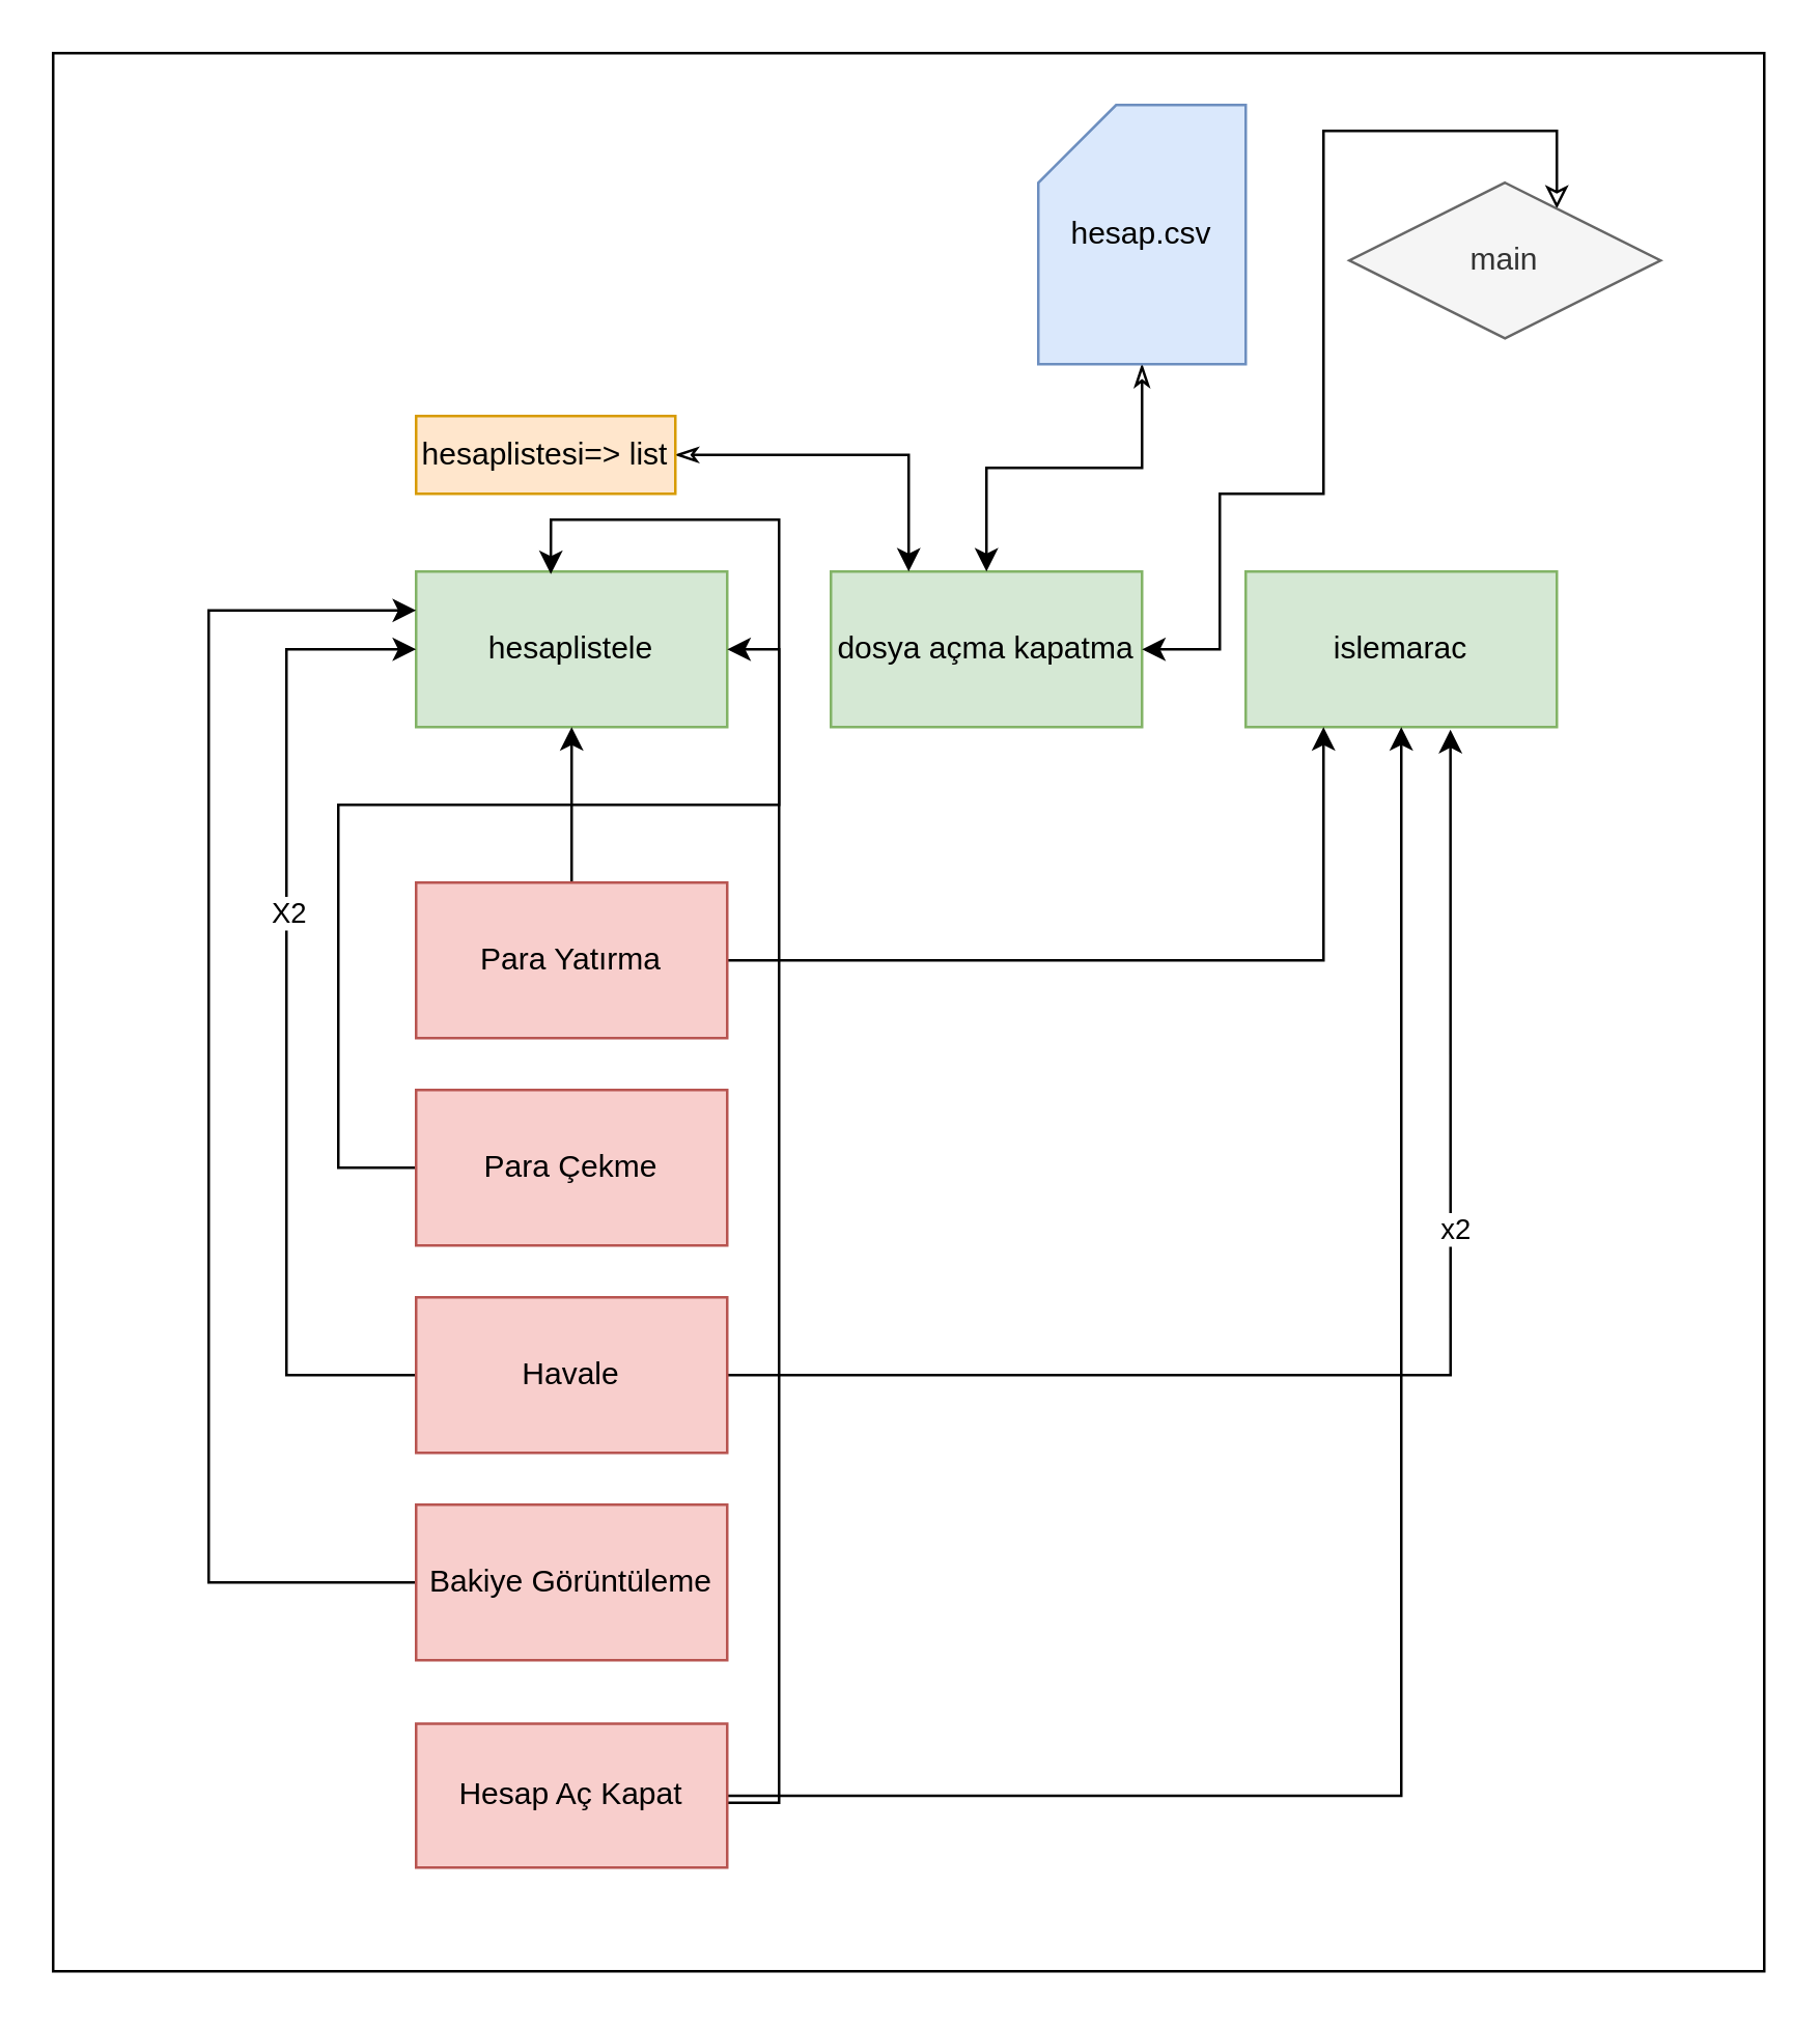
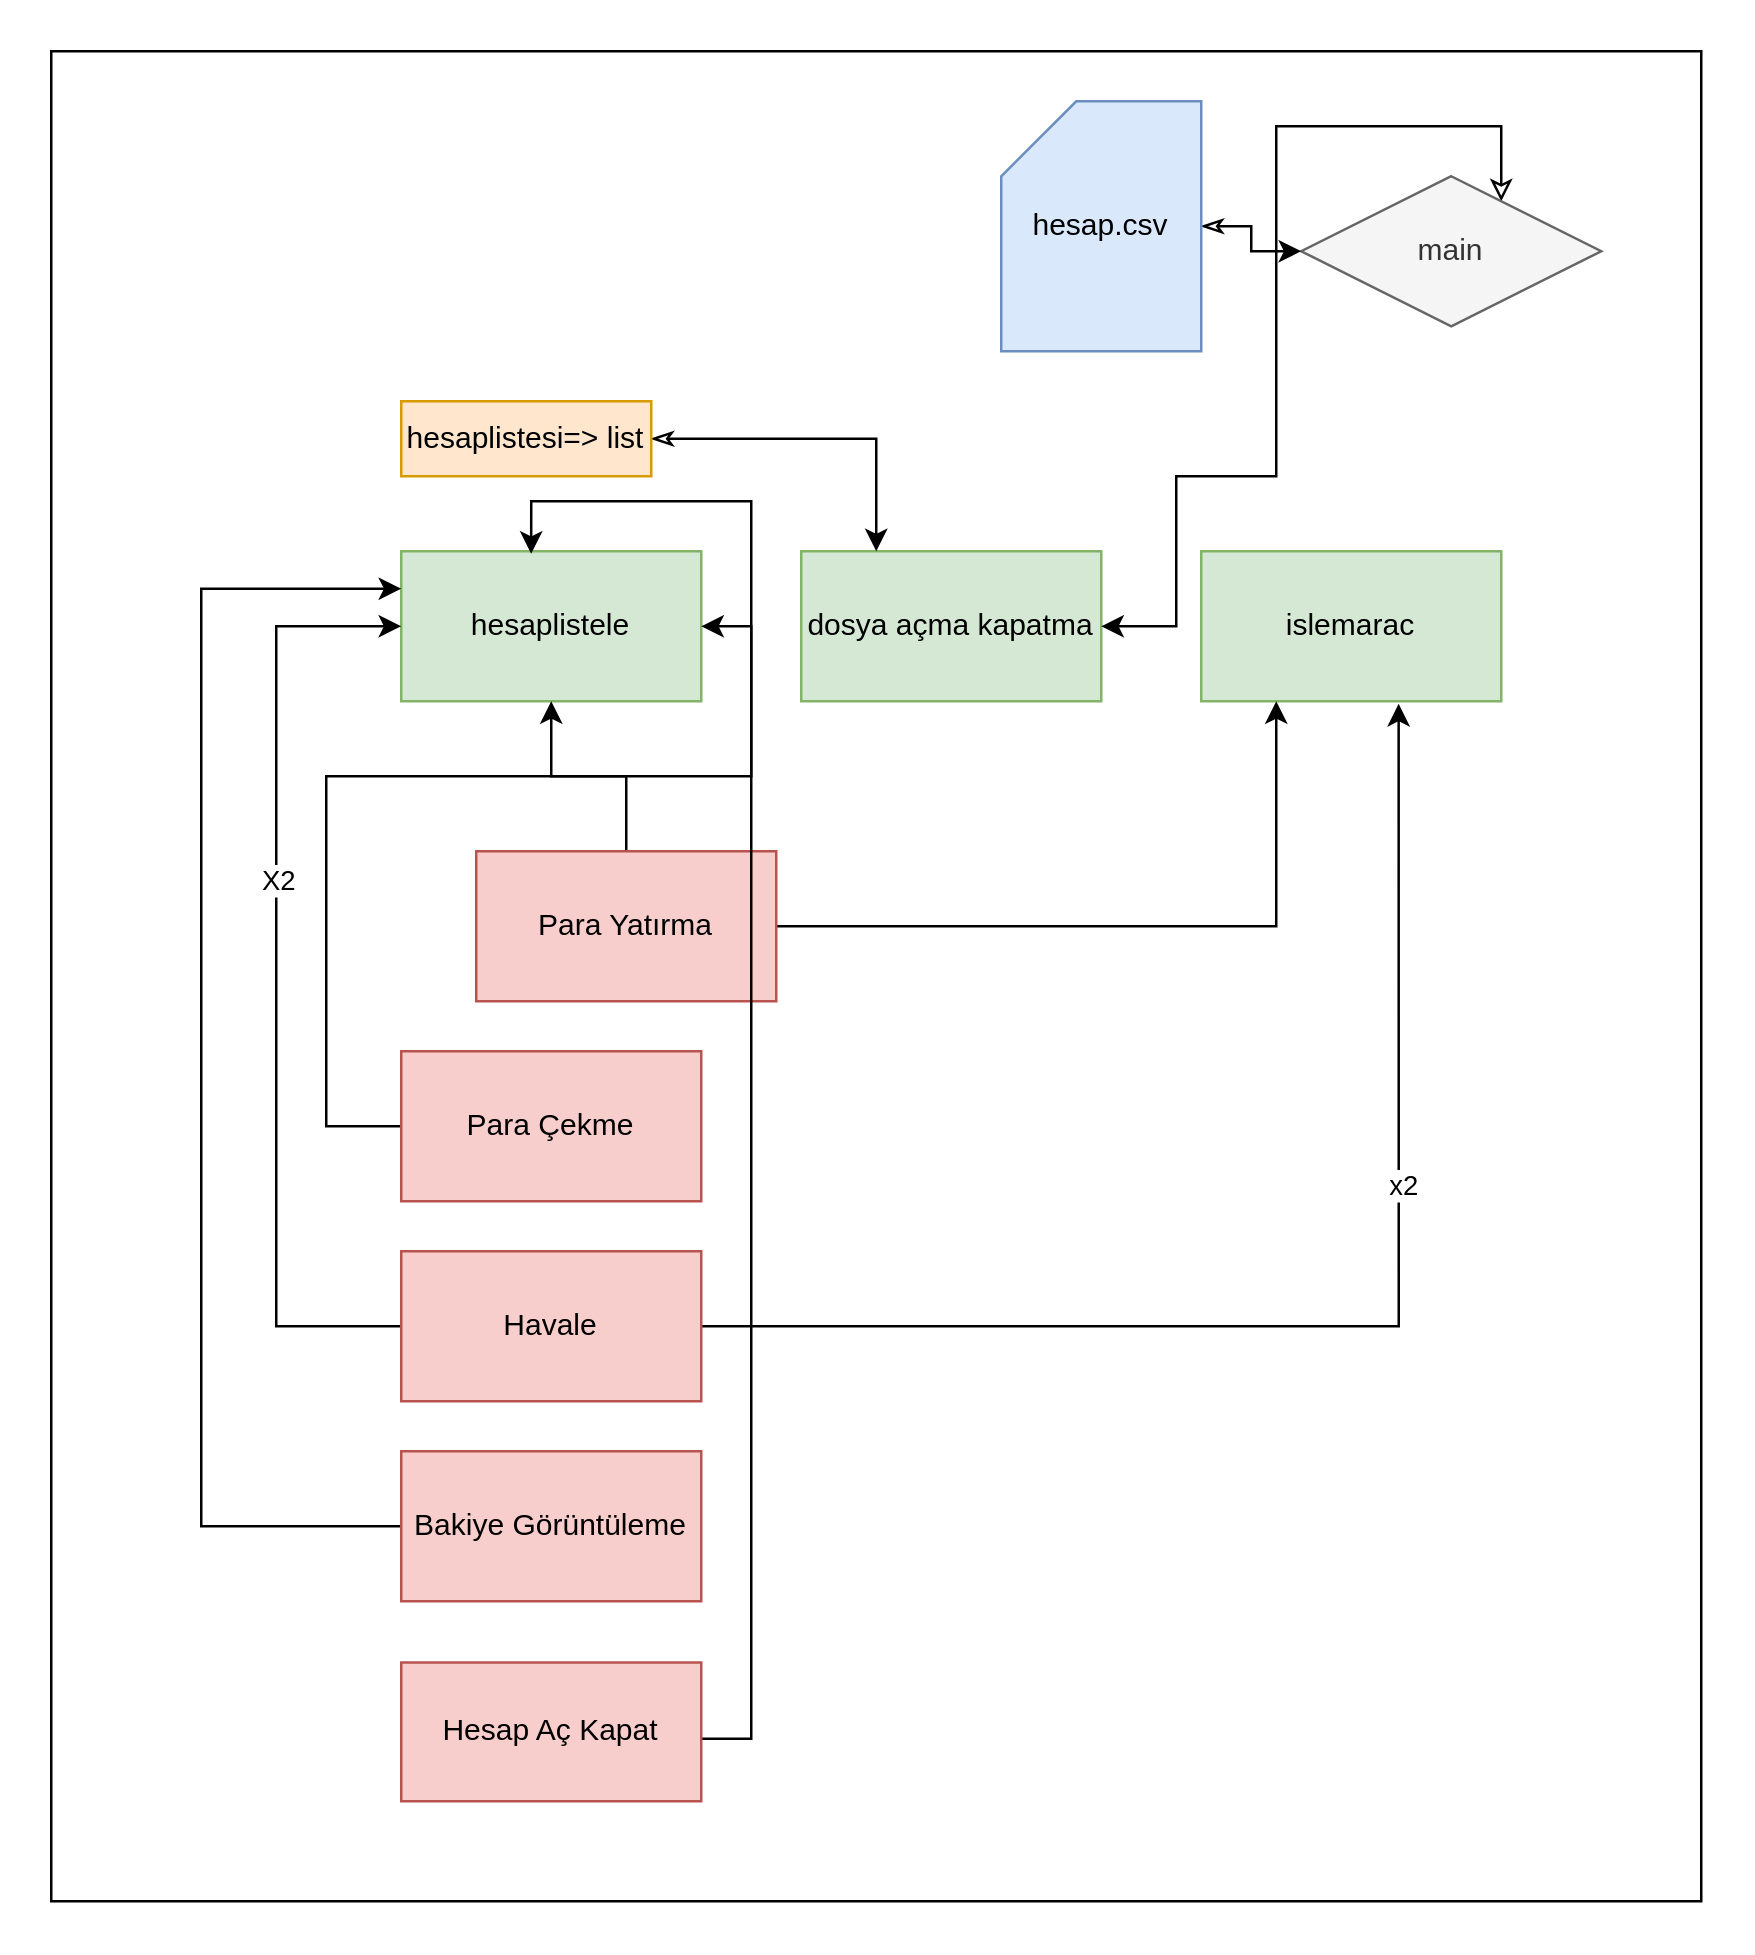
  <mxCell id="0" />
  <mxCell id="1" parent="0" />
  <mxCell id="2" value="" style="group" vertex="1" connectable="0" parent="1"><mxGeometry x="20" y="20" width="660" height="740" as="geometry" /></mxCell>
  <mxCell id="3" value="" style="rounded=0;whiteSpace=wrap;html=1;" vertex="1" parent="2"><mxGeometry width="660" height="740" as="geometry" /></mxCell>
  <mxCell id="4" value="dosya açma kapatma" style="rounded=0;whiteSpace=wrap;html=1;fillColor=#d5e8d4;strokeColor=#82b366;" vertex="1" parent="2"><mxGeometry x="300" y="200" width="120" height="60" as="geometry" /></mxCell>
  <mxCell id="5" value="hesaplistele" style="rounded=0;whiteSpace=wrap;html=1;fillColor=#d5e8d4;strokeColor=#82b366;" vertex="1" parent="2"><mxGeometry x="140" y="200" width="120" height="60" as="geometry" /></mxCell>
  <mxCell id="6" value="islemarac" style="rounded=0;whiteSpace=wrap;html=1;fillColor=#d5e8d4;strokeColor=#82b366;" vertex="1" parent="2"><mxGeometry x="460" y="200" width="120" height="60" as="geometry" /></mxCell>
  <mxCell id="7" style="edgeStyle=orthogonalEdgeStyle;rounded=0;orthogonalLoop=1;jettySize=auto;html=1;entryX=0.25;entryY=0;entryDx=0;entryDy=0;startArrow=classicThin;startFill=0;" edge="1" parent="2" source="8" target="4"><mxGeometry relative="1" as="geometry" /></mxCell>
  <mxCell id="8" value="hesaplistesi=&amp;gt; list" style="text;html=1;strokeColor=#d79b00;fillColor=#ffe6cc;align=center;verticalAlign=middle;whiteSpace=wrap;rounded=0;" vertex="1" parent="2"><mxGeometry x="140" y="140" width="100" height="30" as="geometry" /></mxCell>
  <mxCell id="9" style="edgeStyle=orthogonalEdgeStyle;rounded=0;orthogonalLoop=1;jettySize=auto;html=1;entryX=0.5;entryY=1;entryDx=0;entryDy=0;" edge="1" parent="2" source="11" target="5"><mxGeometry relative="1" as="geometry" /></mxCell>
  <mxCell id="10" style="edgeStyle=orthogonalEdgeStyle;rounded=0;orthogonalLoop=1;jettySize=auto;html=1;entryX=0.25;entryY=1;entryDx=0;entryDy=0;" edge="1" parent="2" source="11" target="6"><mxGeometry relative="1" as="geometry" /></mxCell>
- <mxCell id="11" value="Para Yatırma" style="rounded=0;whiteSpace=wrap;html=1;fillColor=#f8cecc;strokeColor=#b85450;" vertex="1" parent="2"><mxGeometry x="140" y="320" width="120" height="60" as="geometry" /></mxCell>
+ <mxCell id="11" value="Para Yatırma" style="rounded=0;whiteSpace=wrap;html=1;fillColor=#f8cecc;strokeColor=#b85450;" vertex="1" parent="2"><mxGeometry x="170" y="320" width="120" height="60" as="geometry" /></mxCell>
  <mxCell id="12" style="edgeStyle=orthogonalEdgeStyle;rounded=0;orthogonalLoop=1;jettySize=auto;html=1;entryX=1;entryY=0.5;entryDx=0;entryDy=0;" edge="1" parent="2" source="13" target="5"><mxGeometry relative="1" as="geometry"><Array as="points"><mxPoint x="110" y="430" /><mxPoint x="110" y="290" /><mxPoint x="280" y="290" /><mxPoint x="280" y="230" /></Array></mxGeometry></mxCell>
  <mxCell id="13" value="Para Çekme" style="rounded=0;whiteSpace=wrap;html=1;fillColor=#f8cecc;strokeColor=#b85450;" vertex="1" parent="2"><mxGeometry x="140" y="400" width="120" height="60" as="geometry" /></mxCell>
  <mxCell id="14" style="edgeStyle=orthogonalEdgeStyle;rounded=0;orthogonalLoop=1;jettySize=auto;html=1;entryX=0;entryY=0.5;entryDx=0;entryDy=0;" edge="1" parent="2" source="18" target="5"><mxGeometry relative="1" as="geometry"><Array as="points"><mxPoint x="90" y="510" /><mxPoint x="90" y="230" /></Array></mxGeometry></mxCell>
  <mxCell id="15" value="X2" style="edgeLabel;html=1;align=center;verticalAlign=middle;resizable=0;points=[];" vertex="1" connectable="0" parent="14"><mxGeometry x="0.205" relative="1" as="geometry"><mxPoint as="offset" /></mxGeometry></mxCell>
  <mxCell id="16" style="edgeStyle=orthogonalEdgeStyle;rounded=0;orthogonalLoop=1;jettySize=auto;html=1;entryX=0.658;entryY=1.017;entryDx=0;entryDy=0;entryPerimeter=0;" edge="1" parent="2" source="18" target="6"><mxGeometry relative="1" as="geometry" /></mxCell>
  <mxCell id="17" value="x2" style="edgeLabel;html=1;align=center;verticalAlign=middle;resizable=0;points=[];" vertex="1" connectable="0" parent="16"><mxGeometry x="0.269" y="-2" relative="1" as="geometry"><mxPoint as="offset" /></mxGeometry></mxCell>
  <mxCell id="18" value="Havale" style="rounded=0;whiteSpace=wrap;html=1;fillColor=#f8cecc;strokeColor=#b85450;" vertex="1" parent="2"><mxGeometry x="140" y="480" width="120" height="60" as="geometry" /></mxCell>
  <mxCell id="19" style="edgeStyle=orthogonalEdgeStyle;rounded=0;orthogonalLoop=1;jettySize=auto;html=1;entryX=0;entryY=0.25;entryDx=0;entryDy=0;" edge="1" parent="2" source="20" target="5"><mxGeometry relative="1" as="geometry"><Array as="points"><mxPoint x="60" y="590" /><mxPoint x="60" y="215" /></Array></mxGeometry></mxCell>
  <mxCell id="20" value="Bakiye Görüntüleme" style="rounded=0;whiteSpace=wrap;html=1;fillColor=#f8cecc;strokeColor=#b85450;" vertex="1" parent="2"><mxGeometry x="140" y="560" width="120" height="60" as="geometry" /></mxCell>
  <mxCell id="21" style="edgeStyle=orthogonalEdgeStyle;rounded=0;orthogonalLoop=1;jettySize=auto;html=1;entryX=0.433;entryY=0.017;entryDx=0;entryDy=0;entryPerimeter=0;" edge="1" parent="2" source="23" target="5"><mxGeometry relative="1" as="geometry"><Array as="points"><mxPoint x="280" y="675" /><mxPoint x="280" y="180" /><mxPoint x="192" y="180" /></Array></mxGeometry></mxCell>
- <mxCell id="22" style="edgeStyle=orthogonalEdgeStyle;rounded=0;orthogonalLoop=1;jettySize=auto;html=1;entryX=0.5;entryY=1;entryDx=0;entryDy=0;" edge="1" parent="2" source="23" target="6"><mxGeometry relative="1" as="geometry" /></mxCell>
  <mxCell id="23" value="Hesap Aç Kapat" style="rounded=0;whiteSpace=wrap;html=1;fillColor=#f8cecc;strokeColor=#b85450;" vertex="1" parent="2"><mxGeometry x="140" y="644.5" width="120" height="55.5" as="geometry" /></mxCell>
  <mxCell id="24" style="edgeStyle=orthogonalEdgeStyle;rounded=0;orthogonalLoop=1;jettySize=auto;html=1;entryX=1;entryY=0.5;entryDx=0;entryDy=0;startArrow=classic;startFill=0;" edge="1" parent="2" source="25" target="4"><mxGeometry relative="1" as="geometry"><Array as="points"><mxPoint x="580" y="30" /><mxPoint x="490" y="30" /><mxPoint x="490" y="170" /><mxPoint x="450" y="170" /><mxPoint x="450" y="230" /></Array></mxGeometry></mxCell>
  <mxCell id="25" value="main" style="rhombus;whiteSpace=wrap;html=1;fillColor=#f5f5f5;strokeColor=#666666;fontColor=#333333;" vertex="1" parent="2"><mxGeometry x="500" y="50" width="120" height="60" as="geometry" /></mxCell>
- <mxCell id="26" style="edgeStyle=orthogonalEdgeStyle;rounded=0;orthogonalLoop=1;jettySize=auto;html=1;entryX=0.5;entryY=0;entryDx=0;entryDy=0;startArrow=classicThin;startFill=0;" edge="1" parent="2" source="27" target="4"><mxGeometry relative="1" as="geometry" /></mxCell>
+ <mxCell id="26" style="edgeStyle=orthogonalEdgeStyle;rounded=0;orthogonalLoop=1;jettySize=auto;html=1;startArrow=classicThin;startFill=0;" edge="1" parent="2" source="27" target="25"><mxGeometry relative="1" as="geometry" /></mxCell>
  <mxCell id="27" value="hesap.csv" style="shape=card;whiteSpace=wrap;html=1;fillColor=#dae8fc;strokeColor=#6c8ebf;" vertex="1" parent="2"><mxGeometry x="380" y="20" width="80" height="100" as="geometry" /></mxCell>
